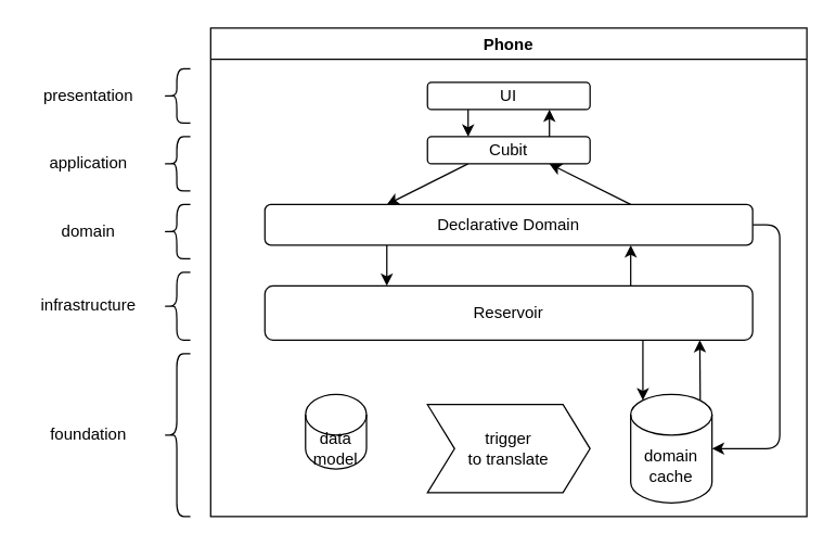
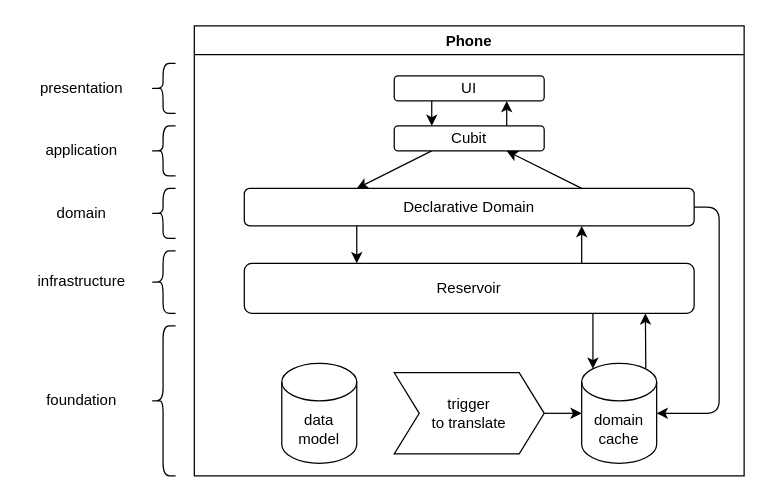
  <mxCell id="0" />
  <mxCell id="1" parent="0" />
  <mxCell id="2" value="Phone" style="swimlane;" vertex="1" parent="1"><mxGeometry x="155" y="20" width="440" height="360" as="geometry" /></mxCell>
- <mxCell id="3" value="data&lt;br&gt;model" style="shape=cylinder3;whiteSpace=wrap;html=1;boundedLbl=1;backgroundOutline=1;size=15;" vertex="1" parent="2"><mxGeometry x="70" y="270" width="45" height="55" as="geometry" /></mxCell>
+ <mxCell id="3" value="data&lt;br&gt;model" style="shape=cylinder3;whiteSpace=wrap;html=1;boundedLbl=1;backgroundOutline=1;size=15;" vertex="1" parent="2"><mxGeometry x="70" y="270" width="60" height="80" as="geometry" /></mxCell>
  <mxCell id="4" style="edgeStyle=none;html=1;exitX=0.25;exitY=1;exitDx=0;exitDy=0;entryX=0.25;entryY=0;entryDx=0;entryDy=0;" edge="1" parent="2" source="6" target="18"><mxGeometry relative="1" as="geometry" /></mxCell>
  <mxCell id="5" style="edgeStyle=elbowEdgeStyle;html=1;entryX=0.75;entryY=1;entryDx=0;entryDy=0;" edge="1" parent="2" source="6" target="8"><mxGeometry relative="1" as="geometry" /></mxCell>
  <mxCell id="6" value="Cubit" style="rounded=1;whiteSpace=wrap;html=1;" vertex="1" parent="2"><mxGeometry x="160" y="80" width="120" height="20" as="geometry" /></mxCell>
  <mxCell id="7" style="edgeStyle=elbowEdgeStyle;html=1;entryX=0.25;entryY=0;entryDx=0;entryDy=0;" edge="1" parent="2" source="8" target="6"><mxGeometry relative="1" as="geometry" /></mxCell>
  <mxCell id="8" value="UI" style="rounded=1;whiteSpace=wrap;html=1;" vertex="1" parent="2"><mxGeometry x="160" y="40" width="120" height="20" as="geometry" /></mxCell>
  <mxCell id="9" style="edgeStyle=elbowEdgeStyle;html=1;entryX=0.145;entryY=0;entryDx=0;entryDy=4.35;entryPerimeter=0;" edge="1" parent="2" source="10" target="12"><mxGeometry relative="1" as="geometry" /></mxCell>
  <mxCell id="10" value="Reservoir" style="rounded=1;whiteSpace=wrap;html=1;" vertex="1" parent="2"><mxGeometry x="40" y="190" width="360" height="40" as="geometry" /></mxCell>
  <mxCell id="11" style="edgeStyle=elbowEdgeStyle;html=1;startArrow=none;startFill=0;exitX=0.855;exitY=0;exitDx=0;exitDy=4.35;exitPerimeter=0;" edge="1" parent="2" source="12" target="10"><mxGeometry relative="1" as="geometry"><mxPoint x="340" y="170" as="targetPoint" /></mxGeometry></mxCell>
  <mxCell id="12" value="domain&lt;br&gt;cache" style="shape=cylinder3;whiteSpace=wrap;html=1;boundedLbl=1;backgroundOutline=1;size=15;" vertex="1" parent="2"><mxGeometry x="310" y="270" width="60" height="80" as="geometry" /></mxCell>
+ <mxCell id="13" style="edgeStyle=elbowEdgeStyle;html=1;startArrow=none;startFill=0;" edge="1" parent="2" source="14" target="12"><mxGeometry relative="1" as="geometry" /></mxCell>
  <mxCell id="14" value="trigger&lt;br&gt;to translate" style="shape=step;perimeter=stepPerimeter;whiteSpace=wrap;html=1;fixedSize=1;" vertex="1" parent="2"><mxGeometry x="160" y="277.5" width="120" height="65" as="geometry" /></mxCell>
  <mxCell id="15" style="edgeStyle=none;html=1;entryX=0.25;entryY=0;entryDx=0;entryDy=0;exitX=0.25;exitY=1;exitDx=0;exitDy=0;" edge="1" parent="2" source="18" target="10"><mxGeometry relative="1" as="geometry" /></mxCell>
  <mxCell id="16" style="edgeStyle=none;html=1;entryX=0.75;entryY=1;entryDx=0;entryDy=0;exitX=0.75;exitY=0;exitDx=0;exitDy=0;" edge="1" parent="2" source="18" target="6"><mxGeometry relative="1" as="geometry"><mxPoint x="280" y="110" as="sourcePoint" /><mxPoint x="350" y="90" as="targetPoint" /></mxGeometry></mxCell>
  <mxCell id="17" style="edgeStyle=elbowEdgeStyle;html=1;entryX=1;entryY=0.5;entryDx=0;entryDy=0;entryPerimeter=0;exitX=1;exitY=0.5;exitDx=0;exitDy=0;" edge="1" parent="2" source="18" target="12"><mxGeometry relative="1" as="geometry"><Array as="points"><mxPoint x="420" y="230" /></Array></mxGeometry></mxCell>
  <mxCell id="18" value="Declarative Domain" style="rounded=1;whiteSpace=wrap;html=1;" vertex="1" parent="2"><mxGeometry x="40" y="130" width="360" height="30" as="geometry" /></mxCell>
  <mxCell id="19" style="edgeStyle=none;html=1;exitX=0.75;exitY=0;exitDx=0;exitDy=0;entryX=0.75;entryY=1;entryDx=0;entryDy=0;" edge="1" parent="2" source="10" target="18"><mxGeometry relative="1" as="geometry"><mxPoint x="300" y="180" as="targetPoint" /></mxGeometry></mxCell>
  <mxCell id="20" value="" style="shape=curlyBracket;whiteSpace=wrap;html=1;rounded=1;" vertex="1" parent="1"><mxGeometry x="120" y="260" width="20" height="120" as="geometry" /></mxCell>
  <mxCell id="21" value="" style="shape=curlyBracket;whiteSpace=wrap;html=1;rounded=1;" vertex="1" parent="1"><mxGeometry x="120" y="200" width="20" height="50" as="geometry" /></mxCell>
  <mxCell id="22" value="infrastructure" style="text;html=1;strokeColor=none;fillColor=none;align=center;verticalAlign=middle;whiteSpace=wrap;rounded=0;" vertex="1" parent="1"><mxGeometry x="20" y="210" width="90" height="30" as="geometry" /></mxCell>
  <mxCell id="23" value="foundation" style="text;html=1;strokeColor=none;fillColor=none;align=center;verticalAlign=middle;whiteSpace=wrap;rounded=0;" vertex="1" parent="1"><mxGeometry x="20" y="305" width="90" height="30" as="geometry" /></mxCell>
  <mxCell id="24" value="" style="shape=curlyBracket;whiteSpace=wrap;html=1;rounded=1;" vertex="1" parent="1"><mxGeometry x="120" y="150" width="20" height="40" as="geometry" /></mxCell>
  <mxCell id="25" value="domain" style="text;html=1;strokeColor=none;fillColor=none;align=center;verticalAlign=middle;whiteSpace=wrap;rounded=0;" vertex="1" parent="1"><mxGeometry x="20" y="155" width="90" height="30" as="geometry" /></mxCell>
  <mxCell id="26" value="" style="shape=curlyBracket;whiteSpace=wrap;html=1;rounded=1;" vertex="1" parent="1"><mxGeometry x="120" y="100" width="20" height="40" as="geometry" /></mxCell>
  <mxCell id="27" value="application" style="text;html=1;strokeColor=none;fillColor=none;align=center;verticalAlign=middle;whiteSpace=wrap;rounded=0;" vertex="1" parent="1"><mxGeometry x="20" y="105" width="90" height="30" as="geometry" /></mxCell>
  <mxCell id="28" value="" style="shape=curlyBracket;whiteSpace=wrap;html=1;rounded=1;" vertex="1" parent="1"><mxGeometry x="120" y="50" width="20" height="40" as="geometry" /></mxCell>
  <mxCell id="29" value="presentation" style="text;html=1;strokeColor=none;fillColor=none;align=center;verticalAlign=middle;whiteSpace=wrap;rounded=0;" vertex="1" parent="1"><mxGeometry x="20" y="55" width="90" height="30" as="geometry" /></mxCell>
